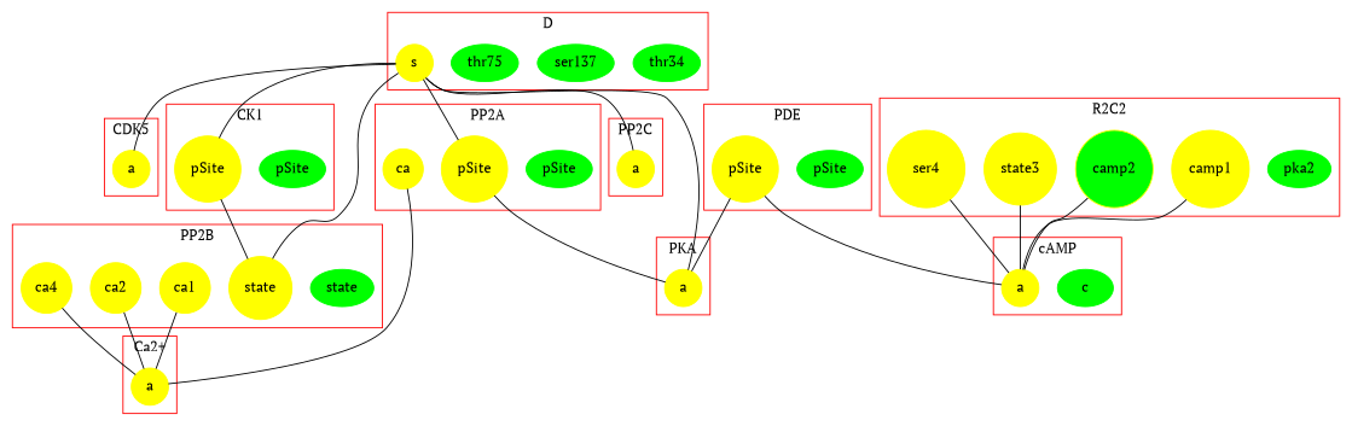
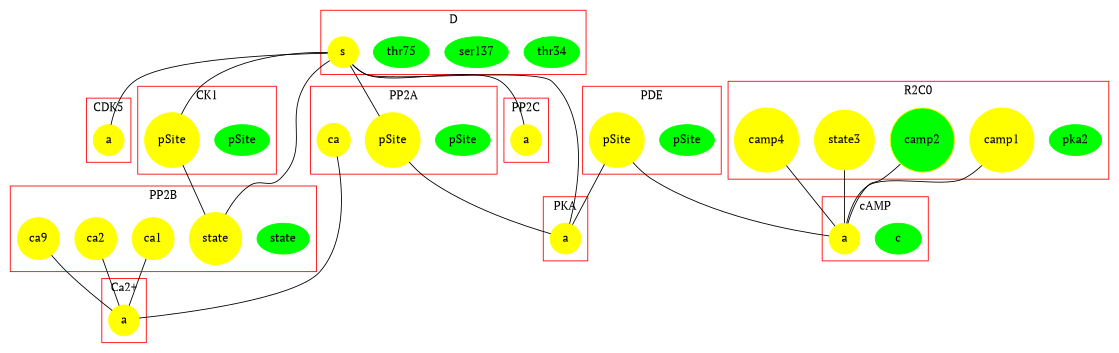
  graph {
    fontname="PT Serif"
    node [color=yellow fontname="PT Serif" shape=circle style=filled]
    edge [fontname="PT Serif"]
    n1 [color=green label=thr34 shape=ellipse]
    n2 [color=green label=ser137 shape=ellipse]
    n3 [color=green label=thr75 shape=ellipse]
    n4 [label=s]
    n5 [label=a]
    n6 [color=green label=pSite shape=ellipse]
    n7 [label=pSite]
    n8 [color=green label=pSite shape=ellipse]
    n9 [label=pSite]
    n10 [color=green label=pSite shape=ellipse]
    n11 [label=pSite]
    n12 [label=ca]
    n13 [color=green label=state shape=ellipse]
    n14 [label=state]
    n15 [label=ca1]
    n16 [label=ca2]
-   n17 [label=ca4]
+   n17 [label=ca9]
    n18 [label=a]
    n19 [color=green label=pka2 shape=ellipse]
    n20 [label=camp1]
    n21 [fillcolor=green label=camp2]
    n22 [label=state3]
-   n23 [label=ser4]
+   n23 [label=camp4]
    n24 [label=a]
    n25 [label=a]
    n26 [color=green label=c shape=ellipse]
    n27 [label=a]
    subgraph cluster_1 {
      color=red
      label=D
      shape=rectangle
      n1
      n2
      n3
      n4
    }
    subgraph cluster_2 {
      color=red
      label=CDK5
      shape=rectangle
      n5
    }
    subgraph cluster_3 {
      color=red
      label=CK1
      shape=rectangle
      n6
      n7
    }
    subgraph cluster_4 {
      color=red
      label=PDE
      shape=rectangle
      n8
      n9
    }
    subgraph cluster_5 {
      color=red
      label=PP2A
      shape=rectangle
      n10
      n11
      n12
    }
    subgraph cluster_6 {
      color=red
      label=PP2B
      shape=rectangle
      n13
      n14
      n15
      n16
      n17
    }
    subgraph cluster_7 {
      color=red
      label=PP2C
      shape=rectangle
      n18
    }
    subgraph cluster_8 {
      color=red
-     label=R2C2
+     label=R2C0
      shape=rectangle
      n19
      n20
      n21
      n22
      n23
    }
    subgraph cluster_9 {
      color=red
      label=PKA
      shape=rectangle
      n24
    }
    subgraph cluster_10 {
      color=red
      label="Ca2+"
      shape=rectangle
      n25
    }
    subgraph cluster_11 {
      color=red
      label=cAMP
      shape=rectangle
      n26
      n27
    }
    n4 -- n5
    n4 -- n7
    n4 -- n11
    n4 -- n14
    n4 -- n18
    n4 -- n24
    n7 -- n14
    n9 -- n24
    n9 -- n27
    n11 -- n24
    n12 -- n25
    n15 -- n25
    n16 -- n25
    n17 -- n25
    n20 -- n27
    n21 -- n27
    n22 -- n27
    n23 -- n27
  }
